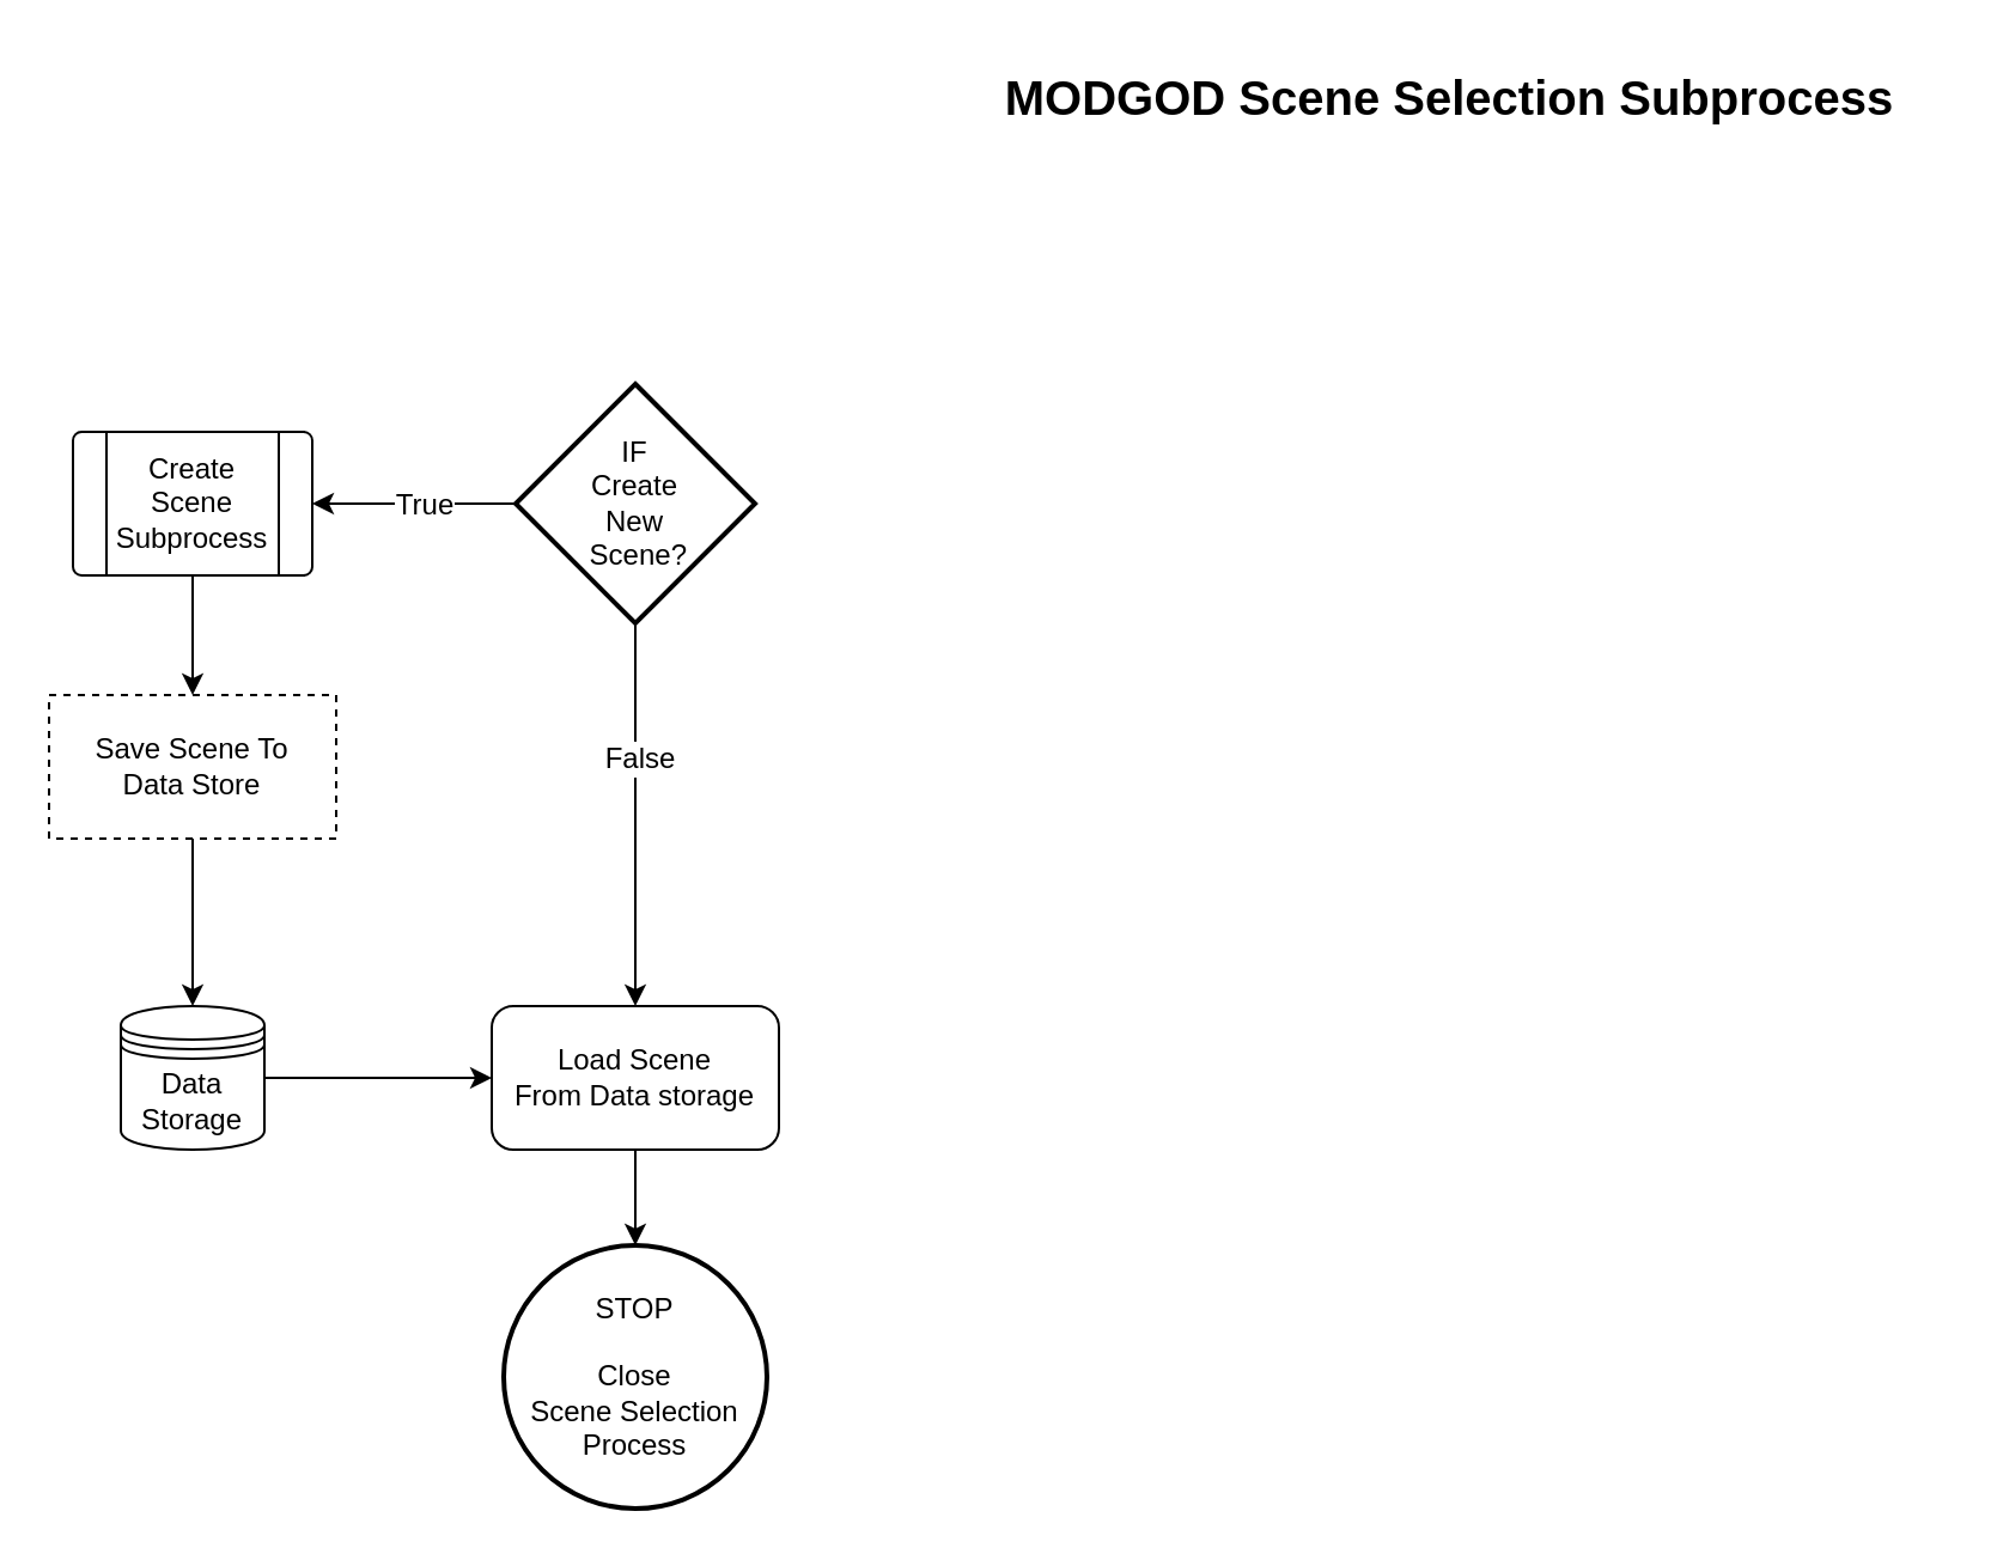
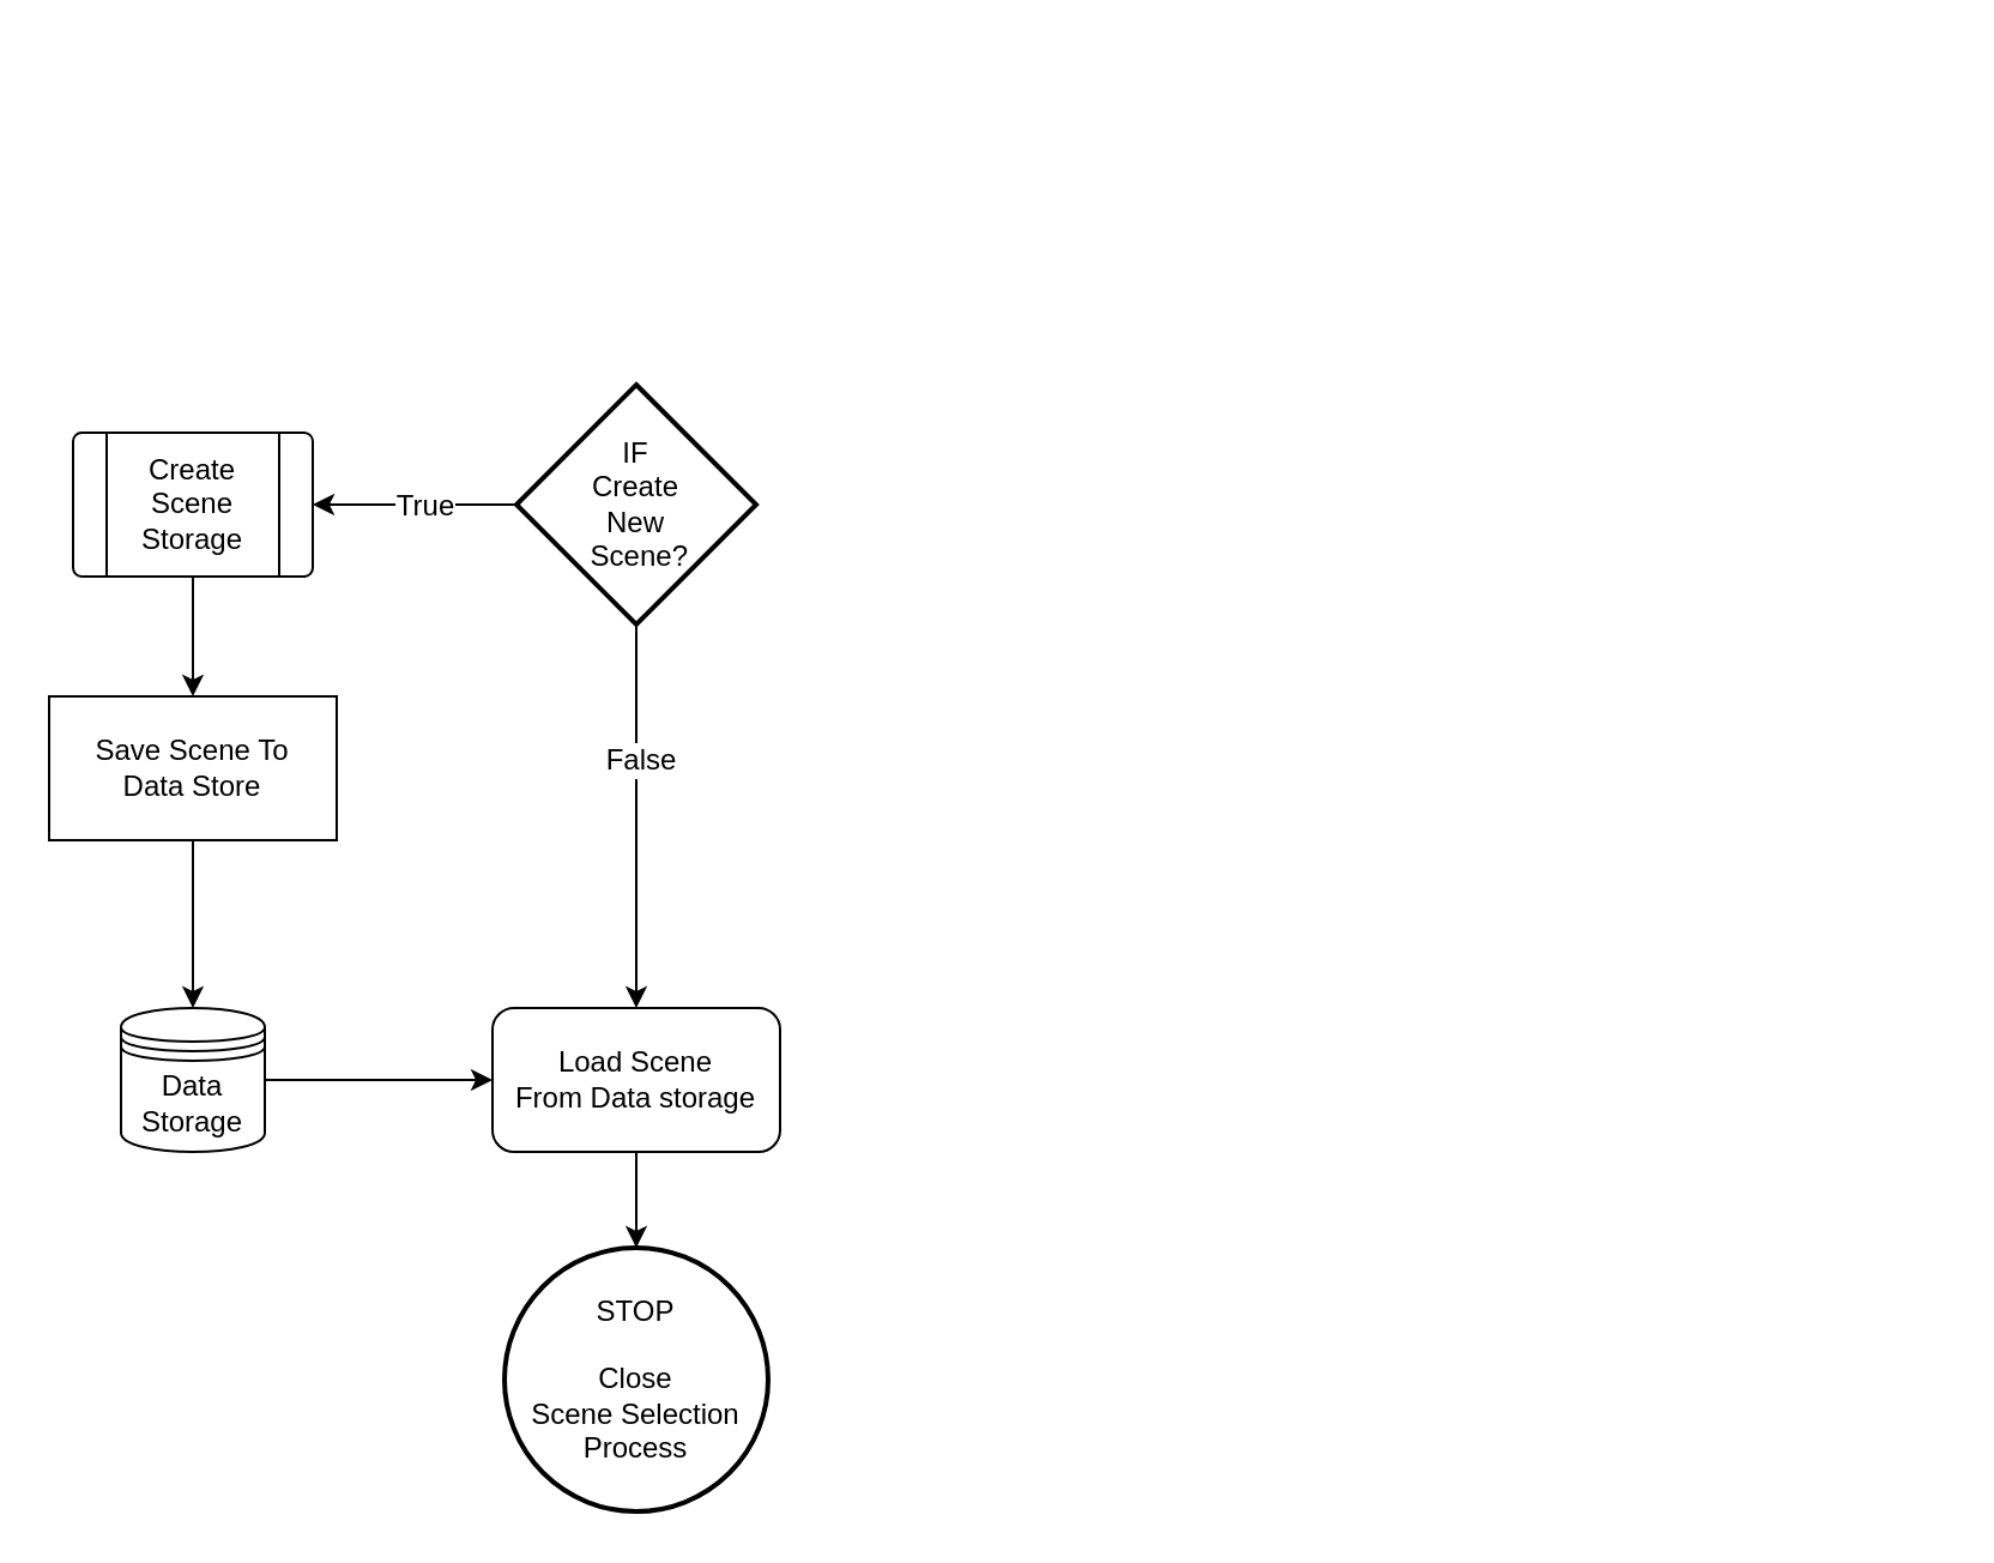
  <mxCell id="0" />
  <mxCell id="1" parent="0" />
- <mxCell id="2" value="&lt;b&gt;&lt;font style=&quot;font-size: 20px;&quot;&gt;MODGOD Scene Selection Subprocess&lt;/font&gt;&lt;/b&gt;" style="text;html=1;align=center;verticalAlign=middle;resizable=0;points=[];autosize=1;strokeColor=none;fillColor=none;" vertex="1" parent="1"><mxGeometry x="400" y="20" width="410" height="40" as="geometry" /></mxCell>
  <mxCell id="3" value="STOP&lt;br&gt;&lt;br&gt;Close&lt;br&gt;Scene Selection&lt;br&gt;Process" style="strokeWidth=2;html=1;shape=mxgraph.flowchart.start_2;whiteSpace=wrap;" vertex="1" parent="1"><mxGeometry x="210" y="520" width="110" height="110" as="geometry" /></mxCell>
  <mxCell id="4" style="edgeStyle=orthogonalEdgeStyle;rounded=0;orthogonalLoop=1;jettySize=auto;html=1;exitX=0.5;exitY=1;exitDx=0;exitDy=0;exitPerimeter=0;fontSize=12;entryX=0.5;entryY=0;entryDx=0;entryDy=0;" edge="1" parent="1" source="8" target="10"><mxGeometry relative="1" as="geometry"><mxPoint x="255" y="290" as="targetPoint" /></mxGeometry></mxCell>
  <mxCell id="5" value="False" style="edgeLabel;html=1;align=center;verticalAlign=middle;resizable=0;points=[];fontSize=12;" vertex="1" connectable="0" parent="4"><mxGeometry x="-0.298" y="1" relative="1" as="geometry"><mxPoint as="offset" /></mxGeometry></mxCell>
  <mxCell id="6" style="edgeStyle=orthogonalEdgeStyle;rounded=0;orthogonalLoop=1;jettySize=auto;html=1;exitX=0;exitY=0.5;exitDx=0;exitDy=0;exitPerimeter=0;entryX=1;entryY=0.5;entryDx=0;entryDy=0;fontSize=12;" edge="1" parent="1" source="8" target="14"><mxGeometry relative="1" as="geometry" /></mxCell>
  <mxCell id="7" value="True" style="edgeLabel;html=1;align=center;verticalAlign=middle;resizable=0;points=[];fontSize=12;" vertex="1" connectable="0" parent="6"><mxGeometry x="-0.093" relative="1" as="geometry"><mxPoint as="offset" /></mxGeometry></mxCell>
  <mxCell id="8" value="IF&lt;br&gt;Create&lt;br&gt;New&lt;br&gt;&amp;nbsp;Scene?" style="strokeWidth=2;html=1;shape=mxgraph.flowchart.decision;whiteSpace=wrap;" vertex="1" parent="1"><mxGeometry x="215" y="160" width="100" height="100" as="geometry" /></mxCell>
  <mxCell id="9" style="edgeStyle=orthogonalEdgeStyle;rounded=0;orthogonalLoop=1;jettySize=auto;html=1;exitX=0.5;exitY=1;exitDx=0;exitDy=0;fontSize=12;" edge="1" parent="1" source="10" target="3"><mxGeometry relative="1" as="geometry" /></mxCell>
  <mxCell id="10" value="Load Scene&lt;br&gt;From Data storage" style="whiteSpace=wrap;html=1;fontSize=12;rounded=1;" vertex="1" parent="1"><mxGeometry x="205" y="420" width="120" height="60" as="geometry" /></mxCell>
  <mxCell id="11" style="edgeStyle=orthogonalEdgeStyle;rounded=0;orthogonalLoop=1;jettySize=auto;html=1;exitX=1;exitY=0.5;exitDx=0;exitDy=0;entryX=0;entryY=0.5;entryDx=0;entryDy=0;fontSize=12;" edge="1" parent="1" source="12" target="10"><mxGeometry relative="1" as="geometry" /></mxCell>
  <mxCell id="12" value="Data&lt;br&gt;Storage" style="shape=datastore;whiteSpace=wrap;html=1;fontSize=12;" vertex="1" parent="1"><mxGeometry x="50" y="420" width="60" height="60" as="geometry" /></mxCell>
  <mxCell id="13" style="edgeStyle=orthogonalEdgeStyle;rounded=0;orthogonalLoop=1;jettySize=auto;html=1;exitX=0.5;exitY=1;exitDx=0;exitDy=0;fontSize=12;" edge="1" parent="1" source="14" target="16"><mxGeometry relative="1" as="geometry" /></mxCell>
- <mxCell id="14" value="Create Scene&lt;br&gt;Subprocess" style="verticalLabelPosition=middle;verticalAlign=middle;html=1;shape=process;whiteSpace=wrap;rounded=1;size=0.14;arcSize=6;fontSize=12;labelPosition=center;align=center;" vertex="1" parent="1"><mxGeometry x="30" y="180" width="100" height="60" as="geometry" /></mxCell>
+ <mxCell id="14" value="Create Scene&lt;br&gt;Storage" style="verticalLabelPosition=middle;verticalAlign=middle;html=1;shape=process;whiteSpace=wrap;rounded=1;size=0.14;arcSize=6;fontSize=12;labelPosition=center;align=center;" vertex="1" parent="1"><mxGeometry x="30" y="180" width="100" height="60" as="geometry" /></mxCell>
  <mxCell id="15" style="edgeStyle=orthogonalEdgeStyle;rounded=0;orthogonalLoop=1;jettySize=auto;html=1;fontSize=12;" edge="1" parent="1" source="16" target="12"><mxGeometry relative="1" as="geometry" /></mxCell>
- <mxCell id="16" value="Save Scene To&lt;br&gt;Data Store" style="rounded=0;whiteSpace=wrap;html=1;fontSize=12;dashed=1;" vertex="1" parent="1"><mxGeometry x="20" y="290" width="120" height="60" as="geometry" /></mxCell>
+ <mxCell id="16" value="Save Scene To&lt;br&gt;Data Store" style="rounded=0;whiteSpace=wrap;html=1;fontSize=12;" vertex="1" parent="1"><mxGeometry x="20" y="290" width="120" height="60" as="geometry" /></mxCell>
